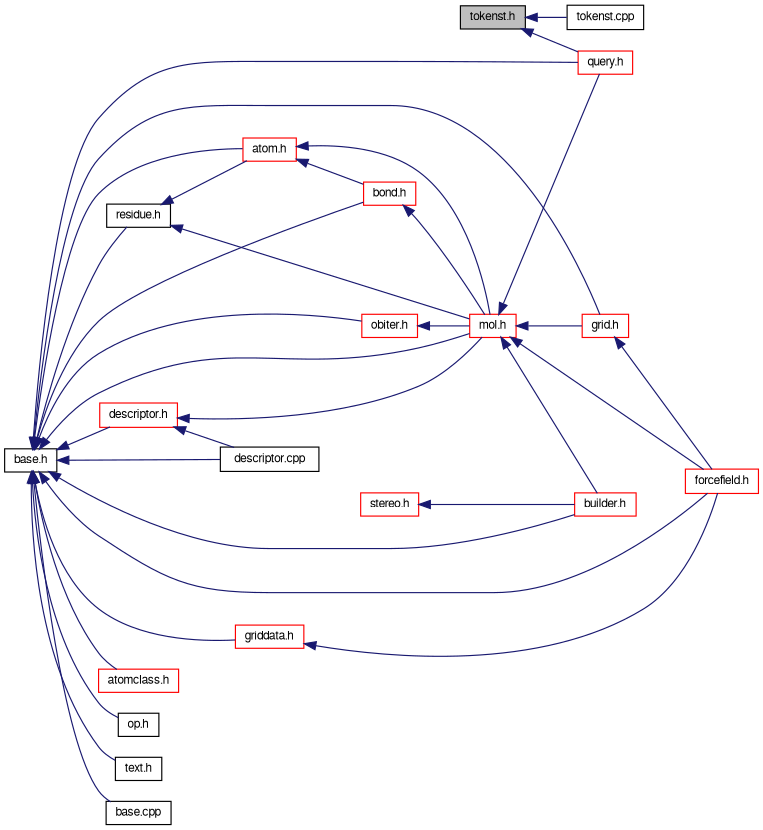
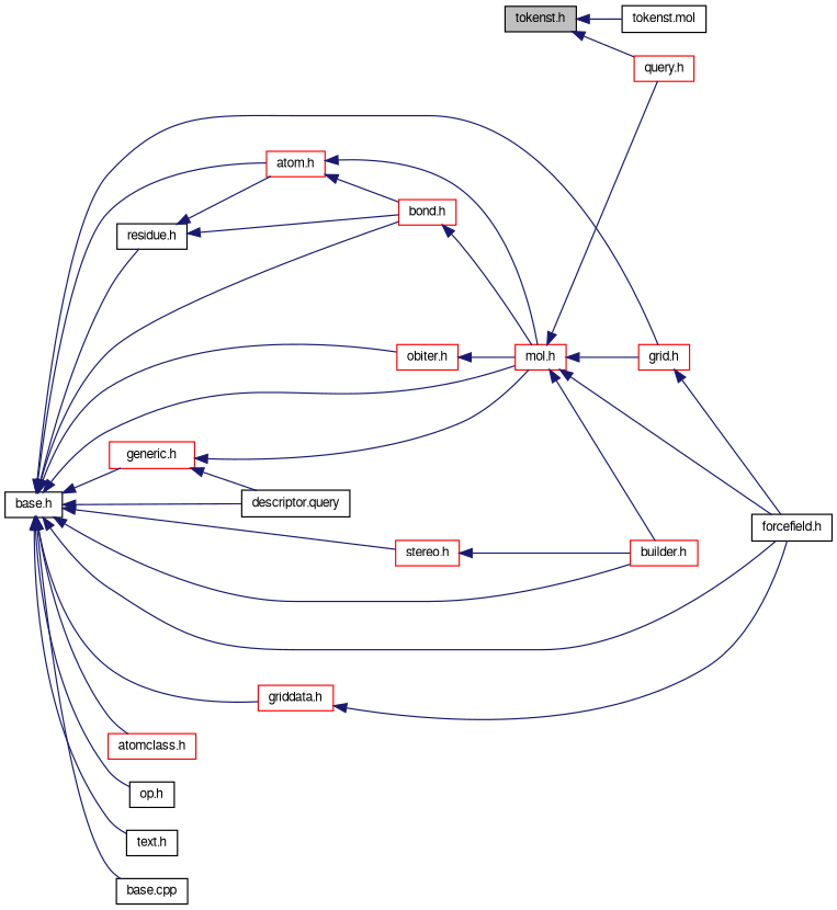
  digraph {
    rankdir=LR
    node [color=red fillcolor=white fontname=FreeSans fontsize=10 shape=record style=filled]
    edge [color=midnightblue dir=back fontname=FreeSans fontsize=10 labelfontname=FreeSans labelfontsize=10 style=solid]
    n1 [color=black fillcolor=grey75 fontcolor=black height=0.2 label="tokenst.h" width=0.4]
    n2 [height=0.2 label="query.h" width=0.4]
-   n3 [color=black height=0.2 label="tokenst.cpp" width=0.4]
+   n3 [color=black height=0.2 label="tokenst.mol" width=0.4]
    n4 [color=black height=0.2 label="base.h" width=0.4]
    n5 [height=0.2 label="atom.h" width=0.4]
    n6 [height=0.2 label="bond.h" width=0.4]
    n7 [height=0.2 label="mol.h" width=0.4]
    n8 [height=0.2 label="builder.h" width=0.4]
-   n9 [height=0.2 label="forcefield.h" width=0.4]
+   n9 [color=black height=0.2 label="forcefield.h" width=0.4]
    n10 [height=0.2 label="grid.h" width=0.4]
    n11 [height=0.2 label="atomclass.h" width=0.4]
-   n12 [height=0.2 label="descriptor.h" width=0.4]
-   n13 [color=black height=0.2 label="descriptor.cpp" width=0.4]
+   n12 [height=0.2 label="generic.h" width=0.4]
+   n13 [color=black height=0.2 label="descriptor.query" width=0.4]
    n14 [height=0.2 label="griddata.h" width=0.4]
    n15 [height=0.2 label="obiter.h" width=0.4]
    n16 [color=black height=0.2 label="op.h" width=0.4]
    n17 [color=black height=0.2 label="residue.h" width=0.4]
    n18 [color=black height=0.2 label="text.h" width=0.4]
    n19 [height=0.2 label="stereo.h" width=0.4]
    n20 [color=black height=0.2 label="base.cpp" width=0.4]
    n1 -> n2
    n1 -> n3
    n4 -> n5
    n4 -> n6
    n4 -> n7
    n4 -> n8
    n4 -> n9
    n4 -> n10
    n4 -> n11
    n4 -> n12
    n4 -> n13
    n4 -> n14
    n4 -> n15
    n4 -> n16
    n4 -> n17
    n4 -> n18
-   n4 -> n2
+   n4 -> n19
    n4 -> n20
    n5 -> n6
    n5 -> n7
    n6 -> n7
    n7 -> n2
    n7 -> n8
    n7 -> n9
    n7 -> n10
    n10 -> n9
    n12 -> n7
    n12 -> n13
    n14 -> n9
    n15 -> n7
    n17 -> n5
-   n17 -> n7
+   n17 -> n6
    n19 -> n8
  }
